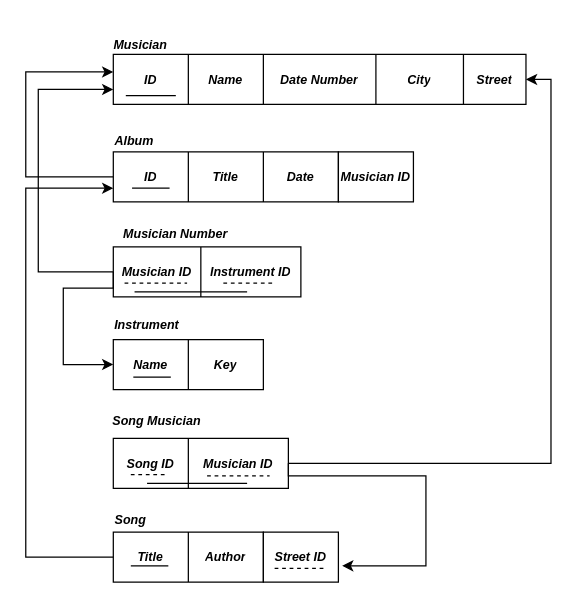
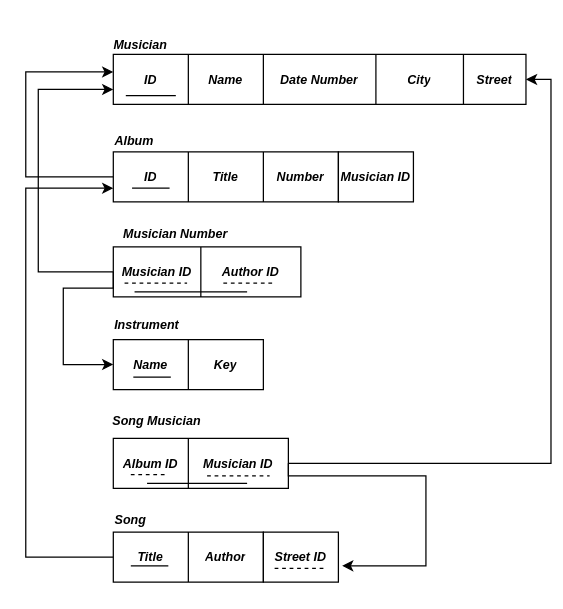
  <mxCell id="0" />
  <mxCell id="1" parent="0" />
  <mxCell id="2" value="&lt;b&gt;&lt;i&gt;&lt;font style=&quot;font-size: 10px;&quot;&gt;Musician&lt;/font&gt;&lt;/i&gt;&lt;/b&gt;" style="text;strokeColor=none;align=center;fillColor=none;html=1;verticalAlign=middle;whiteSpace=wrap;rounded=0;" vertex="1" parent="1"><mxGeometry x="82" y="20" width="60" height="30" as="geometry" /></mxCell>
  <mxCell id="3" value="" style="shape=table;startSize=0;container=1;collapsible=0;childLayout=tableLayout;" vertex="1" parent="1"><mxGeometry x="90" y="43" width="330" height="40" as="geometry" /></mxCell>
  <mxCell id="4" value="" style="shape=tableRow;horizontal=0;startSize=0;swimlaneHead=0;swimlaneBody=0;strokeColor=inherit;top=0;left=0;bottom=0;right=0;collapsible=0;dropTarget=0;fillColor=none;points=[[0,0.5],[1,0.5]];portConstraint=eastwest;" vertex="1" parent="3"><mxGeometry width="330" height="40" as="geometry" /></mxCell>
  <mxCell id="5" value="&lt;b&gt;&lt;i&gt;&lt;font style=&quot;font-size: 10px;&quot;&gt;ID&lt;/font&gt;&lt;/i&gt;&lt;/b&gt;" style="shape=partialRectangle;html=1;whiteSpace=wrap;connectable=0;strokeColor=inherit;overflow=hidden;fillColor=none;top=0;left=0;bottom=0;right=0;pointerEvents=1;" vertex="1" parent="4"><mxGeometry width="60" height="40" as="geometry"><mxRectangle width="60" height="40" as="alternateBounds" /></mxGeometry></mxCell>
  <mxCell id="6" value="&lt;b&gt;&lt;i&gt;&lt;font style=&quot;font-size: 10px;&quot;&gt;Name&lt;/font&gt;&lt;/i&gt;&lt;/b&gt;" style="shape=partialRectangle;html=1;whiteSpace=wrap;connectable=0;strokeColor=inherit;overflow=hidden;fillColor=none;top=0;left=0;bottom=0;right=0;pointerEvents=1;" vertex="1" parent="4"><mxGeometry x="60" width="60" height="40" as="geometry"><mxRectangle width="60" height="40" as="alternateBounds" /></mxGeometry></mxCell>
  <mxCell id="7" value="&lt;b&gt;&lt;i&gt;&lt;font style=&quot;font-size: 10px;&quot;&gt;Date Number&lt;/font&gt;&lt;/i&gt;&lt;/b&gt;" style="shape=partialRectangle;html=1;whiteSpace=wrap;connectable=0;strokeColor=inherit;overflow=hidden;fillColor=none;top=0;left=0;bottom=0;right=0;pointerEvents=1;" vertex="1" parent="4"><mxGeometry x="120" width="90" height="40" as="geometry"><mxRectangle width="90" height="40" as="alternateBounds" /></mxGeometry></mxCell>
  <mxCell id="8" value="&lt;b&gt;&lt;i&gt;&lt;font style=&quot;font-size: 10px;&quot;&gt;City&lt;/font&gt;&lt;/i&gt;&lt;/b&gt;" style="shape=partialRectangle;html=1;whiteSpace=wrap;connectable=0;strokeColor=inherit;overflow=hidden;fillColor=none;top=0;left=0;bottom=0;right=0;pointerEvents=1;" vertex="1" parent="4"><mxGeometry x="210" width="70" height="40" as="geometry"><mxRectangle width="70" height="40" as="alternateBounds" /></mxGeometry></mxCell>
  <mxCell id="9" value="&lt;b&gt;&lt;i&gt;&lt;font style=&quot;font-size: 10px;&quot;&gt;Street&lt;/font&gt;&lt;/i&gt;&lt;/b&gt;" style="shape=partialRectangle;html=1;whiteSpace=wrap;connectable=0;strokeColor=inherit;overflow=hidden;fillColor=none;top=0;left=0;bottom=0;right=0;pointerEvents=1;" vertex="1" parent="4"><mxGeometry x="280" width="50" height="40" as="geometry"><mxRectangle width="50" height="40" as="alternateBounds" /></mxGeometry></mxCell>
  <mxCell id="10" value="&lt;b&gt;&lt;i&gt;&lt;font style=&quot;font-size: 10px;&quot;&gt;Album&lt;/font&gt;&lt;/i&gt;&lt;/b&gt;" style="text;strokeColor=none;align=center;fillColor=none;html=1;verticalAlign=middle;whiteSpace=wrap;rounded=0;" vertex="1" parent="1"><mxGeometry x="77" y="97" width="60" height="30" as="geometry" /></mxCell>
  <mxCell id="11" value="" style="shape=table;startSize=0;container=1;collapsible=0;childLayout=tableLayout;" vertex="1" parent="1"><mxGeometry x="90" y="121" width="180" height="40" as="geometry" /></mxCell>
  <mxCell id="12" value="" style="shape=tableRow;horizontal=0;startSize=0;swimlaneHead=0;swimlaneBody=0;strokeColor=inherit;top=0;left=0;bottom=0;right=0;collapsible=0;dropTarget=0;fillColor=none;points=[[0,0.5],[1,0.5]];portConstraint=eastwest;" vertex="1" parent="11"><mxGeometry width="180" height="40" as="geometry" /></mxCell>
  <mxCell id="13" value="&lt;b&gt;&lt;i&gt;&lt;font style=&quot;font-size: 10px;&quot;&gt;ID&lt;/font&gt;&lt;/i&gt;&lt;/b&gt;" style="shape=partialRectangle;html=1;whiteSpace=wrap;connectable=0;strokeColor=inherit;overflow=hidden;fillColor=none;top=0;left=0;bottom=0;right=0;pointerEvents=1;" vertex="1" parent="12"><mxGeometry width="60" height="40" as="geometry"><mxRectangle width="60" height="40" as="alternateBounds" /></mxGeometry></mxCell>
  <mxCell id="14" value="&lt;b&gt;&lt;i&gt;&lt;font style=&quot;font-size: 10px;&quot;&gt;Title&lt;/font&gt;&lt;/i&gt;&lt;/b&gt;" style="shape=partialRectangle;html=1;whiteSpace=wrap;connectable=0;strokeColor=inherit;overflow=hidden;fillColor=none;top=0;left=0;bottom=0;right=0;pointerEvents=1;" vertex="1" parent="12"><mxGeometry x="60" width="60" height="40" as="geometry"><mxRectangle width="60" height="40" as="alternateBounds" /></mxGeometry></mxCell>
- <mxCell id="15" value="&lt;b&gt;&lt;i&gt;&lt;font style=&quot;font-size: 10px;&quot;&gt;Date&lt;/font&gt;&lt;/i&gt;&lt;/b&gt;" style="shape=partialRectangle;html=1;whiteSpace=wrap;connectable=0;strokeColor=inherit;overflow=hidden;fillColor=none;top=0;left=0;bottom=0;right=0;pointerEvents=1;" vertex="1" parent="12"><mxGeometry x="120" width="60" height="40" as="geometry"><mxRectangle width="60" height="40" as="alternateBounds" /></mxGeometry></mxCell>
+ <mxCell id="15" value="&lt;b&gt;&lt;i&gt;&lt;font style=&quot;font-size: 10px;&quot;&gt;Number&lt;/font&gt;&lt;/i&gt;&lt;/b&gt;" style="shape=partialRectangle;html=1;whiteSpace=wrap;connectable=0;strokeColor=inherit;overflow=hidden;fillColor=none;top=0;left=0;bottom=0;right=0;pointerEvents=1;" vertex="1" parent="12"><mxGeometry x="120" width="60" height="40" as="geometry"><mxRectangle width="60" height="40" as="alternateBounds" /></mxGeometry></mxCell>
  <mxCell id="16" value="" style="endArrow=none;html=1;rounded=0;" edge="1" parent="1"><mxGeometry width="50" height="50" relative="1" as="geometry"><mxPoint x="100" y="76" as="sourcePoint" /><mxPoint x="140" y="76" as="targetPoint" /></mxGeometry></mxCell>
  <mxCell id="17" value="" style="endArrow=none;html=1;rounded=0;" edge="1" parent="1"><mxGeometry width="50" height="50" relative="1" as="geometry"><mxPoint x="105" y="150" as="sourcePoint" /><mxPoint x="135" y="150" as="targetPoint" /></mxGeometry></mxCell>
  <mxCell id="18" value="&lt;b&gt;&lt;i&gt;&lt;font style=&quot;font-size: 10px;&quot;&gt;Instrument&lt;/font&gt;&lt;/i&gt;&lt;/b&gt;" style="text;strokeColor=none;align=center;fillColor=none;html=1;verticalAlign=middle;whiteSpace=wrap;rounded=0;" vertex="1" parent="1"><mxGeometry x="87" y="244" width="60" height="30" as="geometry" /></mxCell>
  <mxCell id="19" value="" style="shape=table;startSize=0;container=1;collapsible=0;childLayout=tableLayout;" vertex="1" parent="1"><mxGeometry x="90" y="271" width="120" height="40" as="geometry" /></mxCell>
  <mxCell id="20" value="" style="shape=tableRow;horizontal=0;startSize=0;swimlaneHead=0;swimlaneBody=0;strokeColor=inherit;top=0;left=0;bottom=0;right=0;collapsible=0;dropTarget=0;fillColor=none;points=[[0,0.5],[1,0.5]];portConstraint=eastwest;" vertex="1" parent="19"><mxGeometry width="120" height="40" as="geometry" /></mxCell>
  <mxCell id="21" value="&lt;b&gt;&lt;i&gt;&lt;font style=&quot;font-size: 10px;&quot;&gt;Name&lt;/font&gt;&lt;/i&gt;&lt;/b&gt;" style="shape=partialRectangle;html=1;whiteSpace=wrap;connectable=0;strokeColor=inherit;overflow=hidden;fillColor=none;top=0;left=0;bottom=0;right=0;pointerEvents=1;" vertex="1" parent="20"><mxGeometry width="60" height="40" as="geometry"><mxRectangle width="60" height="40" as="alternateBounds" /></mxGeometry></mxCell>
  <mxCell id="22" value="&lt;b&gt;&lt;i&gt;&lt;font style=&quot;font-size: 10px;&quot;&gt;Key&lt;/font&gt;&lt;/i&gt;&lt;/b&gt;" style="shape=partialRectangle;html=1;whiteSpace=wrap;connectable=0;strokeColor=inherit;overflow=hidden;fillColor=none;top=0;left=0;bottom=0;right=0;pointerEvents=1;" vertex="1" parent="20"><mxGeometry x="60" width="60" height="40" as="geometry"><mxRectangle width="60" height="40" as="alternateBounds" /></mxGeometry></mxCell>
  <mxCell id="23" value="" style="endArrow=none;html=1;rounded=0;" edge="1" parent="1"><mxGeometry width="50" height="50" relative="1" as="geometry"><mxPoint x="106" y="301" as="sourcePoint" /><mxPoint x="136" y="301" as="targetPoint" /></mxGeometry></mxCell>
  <mxCell id="24" value="&lt;b&gt;&lt;i&gt;&lt;font style=&quot;font-size: 10px;&quot;&gt;Song&lt;/font&gt;&lt;/i&gt;&lt;/b&gt;" style="text;strokeColor=none;align=center;fillColor=none;html=1;verticalAlign=middle;whiteSpace=wrap;rounded=0;" vertex="1" parent="1"><mxGeometry x="74" y="400" width="60" height="30" as="geometry" /></mxCell>
  <mxCell id="25" value="" style="shape=table;startSize=0;container=1;collapsible=0;childLayout=tableLayout;" vertex="1" parent="1"><mxGeometry x="90" y="425" width="120" height="40" as="geometry" /></mxCell>
  <mxCell id="26" value="" style="shape=tableRow;horizontal=0;startSize=0;swimlaneHead=0;swimlaneBody=0;strokeColor=inherit;top=0;left=0;bottom=0;right=0;collapsible=0;dropTarget=0;fillColor=none;points=[[0,0.5],[1,0.5]];portConstraint=eastwest;" vertex="1" parent="25"><mxGeometry width="120" height="40" as="geometry" /></mxCell>
  <mxCell id="27" value="&lt;b&gt;&lt;i&gt;&lt;font style=&quot;font-size: 10px;&quot;&gt;Title&lt;/font&gt;&lt;/i&gt;&lt;/b&gt;" style="shape=partialRectangle;html=1;whiteSpace=wrap;connectable=0;strokeColor=inherit;overflow=hidden;fillColor=none;top=0;left=0;bottom=0;right=0;pointerEvents=1;" vertex="1" parent="26"><mxGeometry width="60" height="40" as="geometry"><mxRectangle width="60" height="40" as="alternateBounds" /></mxGeometry></mxCell>
  <mxCell id="28" value="&lt;b&gt;&lt;i&gt;&lt;font style=&quot;font-size: 10px;&quot;&gt;Author&lt;/font&gt;&lt;/i&gt;&lt;/b&gt;" style="shape=partialRectangle;html=1;whiteSpace=wrap;connectable=0;strokeColor=inherit;overflow=hidden;fillColor=none;top=0;left=0;bottom=0;right=0;pointerEvents=1;" vertex="1" parent="26"><mxGeometry x="60" width="60" height="40" as="geometry"><mxRectangle width="60" height="40" as="alternateBounds" /></mxGeometry></mxCell>
  <mxCell id="29" value="" style="endArrow=none;html=1;rounded=0;" edge="1" parent="1"><mxGeometry width="50" height="50" relative="1" as="geometry"><mxPoint x="104" y="452" as="sourcePoint" /><mxPoint x="134" y="452" as="targetPoint" /></mxGeometry></mxCell>
  <mxCell id="30" value="" style="shape=table;startSize=0;container=1;collapsible=0;childLayout=tableLayout;" vertex="1" parent="1"><mxGeometry x="270" y="121" width="60" height="40" as="geometry" /></mxCell>
  <mxCell id="31" value="" style="shape=tableRow;horizontal=0;startSize=0;swimlaneHead=0;swimlaneBody=0;strokeColor=inherit;top=0;left=0;bottom=0;right=0;collapsible=0;dropTarget=0;fillColor=none;points=[[0,0.5],[1,0.5]];portConstraint=eastwest;" vertex="1" parent="30"><mxGeometry width="60" height="40" as="geometry" /></mxCell>
  <mxCell id="32" value="&lt;b&gt;&lt;i&gt;&lt;font style=&quot;font-size: 10px;&quot;&gt;Musician ID&lt;/font&gt;&lt;/i&gt;&lt;/b&gt;" style="shape=partialRectangle;html=1;whiteSpace=wrap;connectable=0;strokeColor=inherit;overflow=hidden;fillColor=none;top=0;left=0;bottom=0;right=0;pointerEvents=1;" vertex="1" parent="31"><mxGeometry width="60" height="40" as="geometry"><mxRectangle width="60" height="40" as="alternateBounds" /></mxGeometry></mxCell>
  <mxCell id="33" style="edgeStyle=orthogonalEdgeStyle;rounded=0;orthogonalLoop=1;jettySize=auto;html=1;exitX=0;exitY=0.5;exitDx=0;exitDy=0;entryX=0;entryY=0.35;entryDx=0;entryDy=0;entryPerimeter=0;" edge="1" parent="1" source="12" target="4"><mxGeometry relative="1" as="geometry"><Array as="points"><mxPoint x="20" y="141" /><mxPoint x="20" y="57" /></Array></mxGeometry></mxCell>
  <mxCell id="34" value="&lt;b&gt;&lt;i&gt;&lt;font style=&quot;font-size: 10px;&quot;&gt;Musician Number&lt;/font&gt;&lt;/i&gt;&lt;/b&gt;" style="text;strokeColor=none;align=center;fillColor=none;html=1;verticalAlign=middle;whiteSpace=wrap;rounded=0;" vertex="1" parent="1"><mxGeometry x="83" y="171" width="114" height="30" as="geometry" /></mxCell>
  <mxCell id="35" value="" style="shape=table;startSize=0;container=1;collapsible=0;childLayout=tableLayout;" vertex="1" parent="1"><mxGeometry x="90" y="197" width="150" height="40" as="geometry" /></mxCell>
  <mxCell id="36" value="" style="shape=tableRow;horizontal=0;startSize=0;swimlaneHead=0;swimlaneBody=0;strokeColor=inherit;top=0;left=0;bottom=0;right=0;collapsible=0;dropTarget=0;fillColor=none;points=[[0,0.5],[1,0.5]];portConstraint=eastwest;" vertex="1" parent="35"><mxGeometry width="150" height="40" as="geometry" /></mxCell>
  <mxCell id="37" value="&lt;b&gt;&lt;i&gt;&lt;font style=&quot;font-size: 10px;&quot;&gt;Musician ID&lt;/font&gt;&lt;/i&gt;&lt;/b&gt;" style="shape=partialRectangle;html=1;whiteSpace=wrap;connectable=0;strokeColor=inherit;overflow=hidden;fillColor=none;top=0;left=0;bottom=0;right=0;pointerEvents=1;" vertex="1" parent="36"><mxGeometry width="70" height="40" as="geometry"><mxRectangle width="70" height="40" as="alternateBounds" /></mxGeometry></mxCell>
- <mxCell id="38" value="&lt;b&gt;&lt;i&gt;&lt;font style=&quot;font-size: 10px;&quot;&gt;Instrument ID&lt;/font&gt;&lt;/i&gt;&lt;/b&gt;" style="shape=partialRectangle;html=1;whiteSpace=wrap;connectable=0;strokeColor=inherit;overflow=hidden;fillColor=none;top=0;left=0;bottom=0;right=0;pointerEvents=1;" vertex="1" parent="36"><mxGeometry x="70" width="80" height="40" as="geometry"><mxRectangle width="80" height="40" as="alternateBounds" /></mxGeometry></mxCell>
+ <mxCell id="38" value="&lt;b&gt;&lt;i&gt;&lt;font style=&quot;font-size: 10px;&quot;&gt;Author ID&lt;/font&gt;&lt;/i&gt;&lt;/b&gt;" style="shape=partialRectangle;html=1;whiteSpace=wrap;connectable=0;strokeColor=inherit;overflow=hidden;fillColor=none;top=0;left=0;bottom=0;right=0;pointerEvents=1;" vertex="1" parent="36"><mxGeometry x="70" width="80" height="40" as="geometry"><mxRectangle width="80" height="40" as="alternateBounds" /></mxGeometry></mxCell>
  <mxCell id="39" value="" style="endArrow=none;dashed=1;html=1;rounded=0;" edge="1" parent="1"><mxGeometry width="50" height="50" relative="1" as="geometry"><mxPoint x="99" y="226" as="sourcePoint" /><mxPoint x="149" y="226" as="targetPoint" /></mxGeometry></mxCell>
  <mxCell id="40" value="" style="endArrow=none;dashed=1;html=1;rounded=0;" edge="1" parent="1"><mxGeometry width="50" height="50" relative="1" as="geometry"><mxPoint x="178" y="226" as="sourcePoint" /><mxPoint x="218" y="226" as="targetPoint" /></mxGeometry></mxCell>
  <mxCell id="41" value="" style="endArrow=none;html=1;rounded=0;" edge="1" parent="1"><mxGeometry width="50" height="50" relative="1" as="geometry"><mxPoint x="107" y="233" as="sourcePoint" /><mxPoint x="197" y="233" as="targetPoint" /></mxGeometry></mxCell>
  <mxCell id="42" style="edgeStyle=orthogonalEdgeStyle;rounded=0;orthogonalLoop=1;jettySize=auto;html=1;exitX=0;exitY=0.5;exitDx=0;exitDy=0;entryX=0;entryY=0.7;entryDx=0;entryDy=0;entryPerimeter=0;" edge="1" parent="1" source="36" target="4"><mxGeometry relative="1" as="geometry"><Array as="points"><mxPoint x="30" y="217" /><mxPoint x="30" y="71" /></Array></mxGeometry></mxCell>
  <mxCell id="43" style="edgeStyle=orthogonalEdgeStyle;rounded=0;orthogonalLoop=1;jettySize=auto;html=1;exitX=0;exitY=0.5;exitDx=0;exitDy=0;entryX=0;entryY=0.5;entryDx=0;entryDy=0;" edge="1" parent="1" source="36" target="20"><mxGeometry relative="1" as="geometry"><Array as="points"><mxPoint x="90" y="230" /><mxPoint x="50" y="230" /><mxPoint x="50" y="291" /></Array></mxGeometry></mxCell>
  <mxCell id="44" value="" style="shape=table;startSize=0;container=1;collapsible=0;childLayout=tableLayout;" vertex="1" parent="1"><mxGeometry x="210" y="425" width="60" height="40" as="geometry" /></mxCell>
  <mxCell id="45" value="" style="shape=tableRow;horizontal=0;startSize=0;swimlaneHead=0;swimlaneBody=0;strokeColor=inherit;top=0;left=0;bottom=0;right=0;collapsible=0;dropTarget=0;fillColor=none;points=[[0,0.5],[1,0.5]];portConstraint=eastwest;" vertex="1" parent="44"><mxGeometry width="60" height="40" as="geometry" /></mxCell>
  <mxCell id="46" value="&lt;b&gt;&lt;i&gt;&lt;font style=&quot;font-size: 10px;&quot;&gt;Street ID&lt;/font&gt;&lt;/i&gt;&lt;/b&gt;" style="shape=partialRectangle;html=1;whiteSpace=wrap;connectable=0;strokeColor=inherit;overflow=hidden;fillColor=none;top=0;left=0;bottom=0;right=0;pointerEvents=1;" vertex="1" parent="45"><mxGeometry width="60" height="40" as="geometry"><mxRectangle width="60" height="40" as="alternateBounds" /></mxGeometry></mxCell>
  <mxCell id="47" value="" style="endArrow=none;dashed=1;html=1;rounded=0;" edge="1" parent="1"><mxGeometry width="50" height="50" relative="1" as="geometry"><mxPoint x="219" y="454" as="sourcePoint" /><mxPoint x="259" y="454" as="targetPoint" /></mxGeometry></mxCell>
  <mxCell id="48" style="edgeStyle=orthogonalEdgeStyle;rounded=0;orthogonalLoop=1;jettySize=auto;html=1;exitX=0;exitY=0.5;exitDx=0;exitDy=0;entryX=0;entryY=0.725;entryDx=0;entryDy=0;entryPerimeter=0;" edge="1" parent="1" source="26" target="12"><mxGeometry relative="1" as="geometry"><Array as="points"><mxPoint x="20" y="445" /><mxPoint x="20" y="150" /></Array></mxGeometry></mxCell>
  <mxCell id="49" value="&lt;b&gt;&lt;i&gt;&lt;font style=&quot;font-size: 10px;&quot;&gt;Song Musician&lt;/font&gt;&lt;/i&gt;&lt;/b&gt;" style="text;strokeColor=none;align=center;fillColor=none;html=1;verticalAlign=middle;whiteSpace=wrap;rounded=0;" vertex="1" parent="1"><mxGeometry x="77" y="321" width="96" height="30" as="geometry" /></mxCell>
  <mxCell id="50" value="" style="shape=table;startSize=0;container=1;collapsible=0;childLayout=tableLayout;" vertex="1" parent="1"><mxGeometry x="90" y="350" width="140" height="40" as="geometry" /></mxCell>
  <mxCell id="51" value="" style="shape=tableRow;horizontal=0;startSize=0;swimlaneHead=0;swimlaneBody=0;strokeColor=inherit;top=0;left=0;bottom=0;right=0;collapsible=0;dropTarget=0;fillColor=none;points=[[0,0.5],[1,0.5]];portConstraint=eastwest;" vertex="1" parent="50"><mxGeometry width="140" height="40" as="geometry" /></mxCell>
- <mxCell id="52" value="&lt;b&gt;&lt;i&gt;&lt;font style=&quot;font-size: 10px;&quot;&gt;Song ID&lt;/font&gt;&lt;/i&gt;&lt;/b&gt;" style="shape=partialRectangle;html=1;whiteSpace=wrap;connectable=0;strokeColor=inherit;overflow=hidden;fillColor=none;top=0;left=0;bottom=0;right=0;pointerEvents=1;" vertex="1" parent="51"><mxGeometry width="60" height="40" as="geometry"><mxRectangle width="60" height="40" as="alternateBounds" /></mxGeometry></mxCell>
+ <mxCell id="52" value="&lt;b&gt;&lt;i&gt;&lt;font style=&quot;font-size: 10px;&quot;&gt;Album ID&lt;/font&gt;&lt;/i&gt;&lt;/b&gt;" style="shape=partialRectangle;html=1;whiteSpace=wrap;connectable=0;strokeColor=inherit;overflow=hidden;fillColor=none;top=0;left=0;bottom=0;right=0;pointerEvents=1;" vertex="1" parent="51"><mxGeometry width="60" height="40" as="geometry"><mxRectangle width="60" height="40" as="alternateBounds" /></mxGeometry></mxCell>
  <mxCell id="53" value="&lt;b&gt;&lt;i&gt;&lt;font style=&quot;font-size: 10px;&quot;&gt;Musician ID&lt;/font&gt;&lt;/i&gt;&lt;/b&gt;" style="shape=partialRectangle;html=1;whiteSpace=wrap;connectable=0;strokeColor=inherit;overflow=hidden;fillColor=none;top=0;left=0;bottom=0;right=0;pointerEvents=1;" vertex="1" parent="51"><mxGeometry x="60" width="80" height="40" as="geometry"><mxRectangle width="80" height="40" as="alternateBounds" /></mxGeometry></mxCell>
  <mxCell id="54" value="" style="endArrow=none;dashed=1;html=1;rounded=0;" edge="1" parent="1"><mxGeometry width="50" height="50" relative="1" as="geometry"><mxPoint x="165" y="380" as="sourcePoint" /><mxPoint x="215" y="380" as="targetPoint" /></mxGeometry></mxCell>
  <mxCell id="55" value="" style="endArrow=none;dashed=1;html=1;rounded=0;" edge="1" parent="1"><mxGeometry width="50" height="50" relative="1" as="geometry"><mxPoint x="104" y="379" as="sourcePoint" /><mxPoint x="134" y="379" as="targetPoint" /></mxGeometry></mxCell>
  <mxCell id="56" value="" style="endArrow=none;html=1;rounded=0;" edge="1" parent="1"><mxGeometry width="50" height="50" relative="1" as="geometry"><mxPoint x="117" y="386" as="sourcePoint" /><mxPoint x="197" y="386" as="targetPoint" /></mxGeometry></mxCell>
  <mxCell id="57" style="edgeStyle=orthogonalEdgeStyle;rounded=0;orthogonalLoop=1;jettySize=auto;html=1;exitX=1;exitY=0.5;exitDx=0;exitDy=0;entryX=1;entryY=0.5;entryDx=0;entryDy=0;" edge="1" parent="1" source="51" target="4"><mxGeometry relative="1" as="geometry" /></mxCell>
  <mxCell id="58" style="edgeStyle=orthogonalEdgeStyle;rounded=0;orthogonalLoop=1;jettySize=auto;html=1;exitX=1;exitY=0.5;exitDx=0;exitDy=0;entryX=1.05;entryY=0.675;entryDx=0;entryDy=0;entryPerimeter=0;" edge="1" parent="1" source="51" target="45"><mxGeometry relative="1" as="geometry"><Array as="points"><mxPoint x="230" y="380" /><mxPoint x="340" y="380" /><mxPoint x="340" y="452" /></Array></mxGeometry></mxCell>
